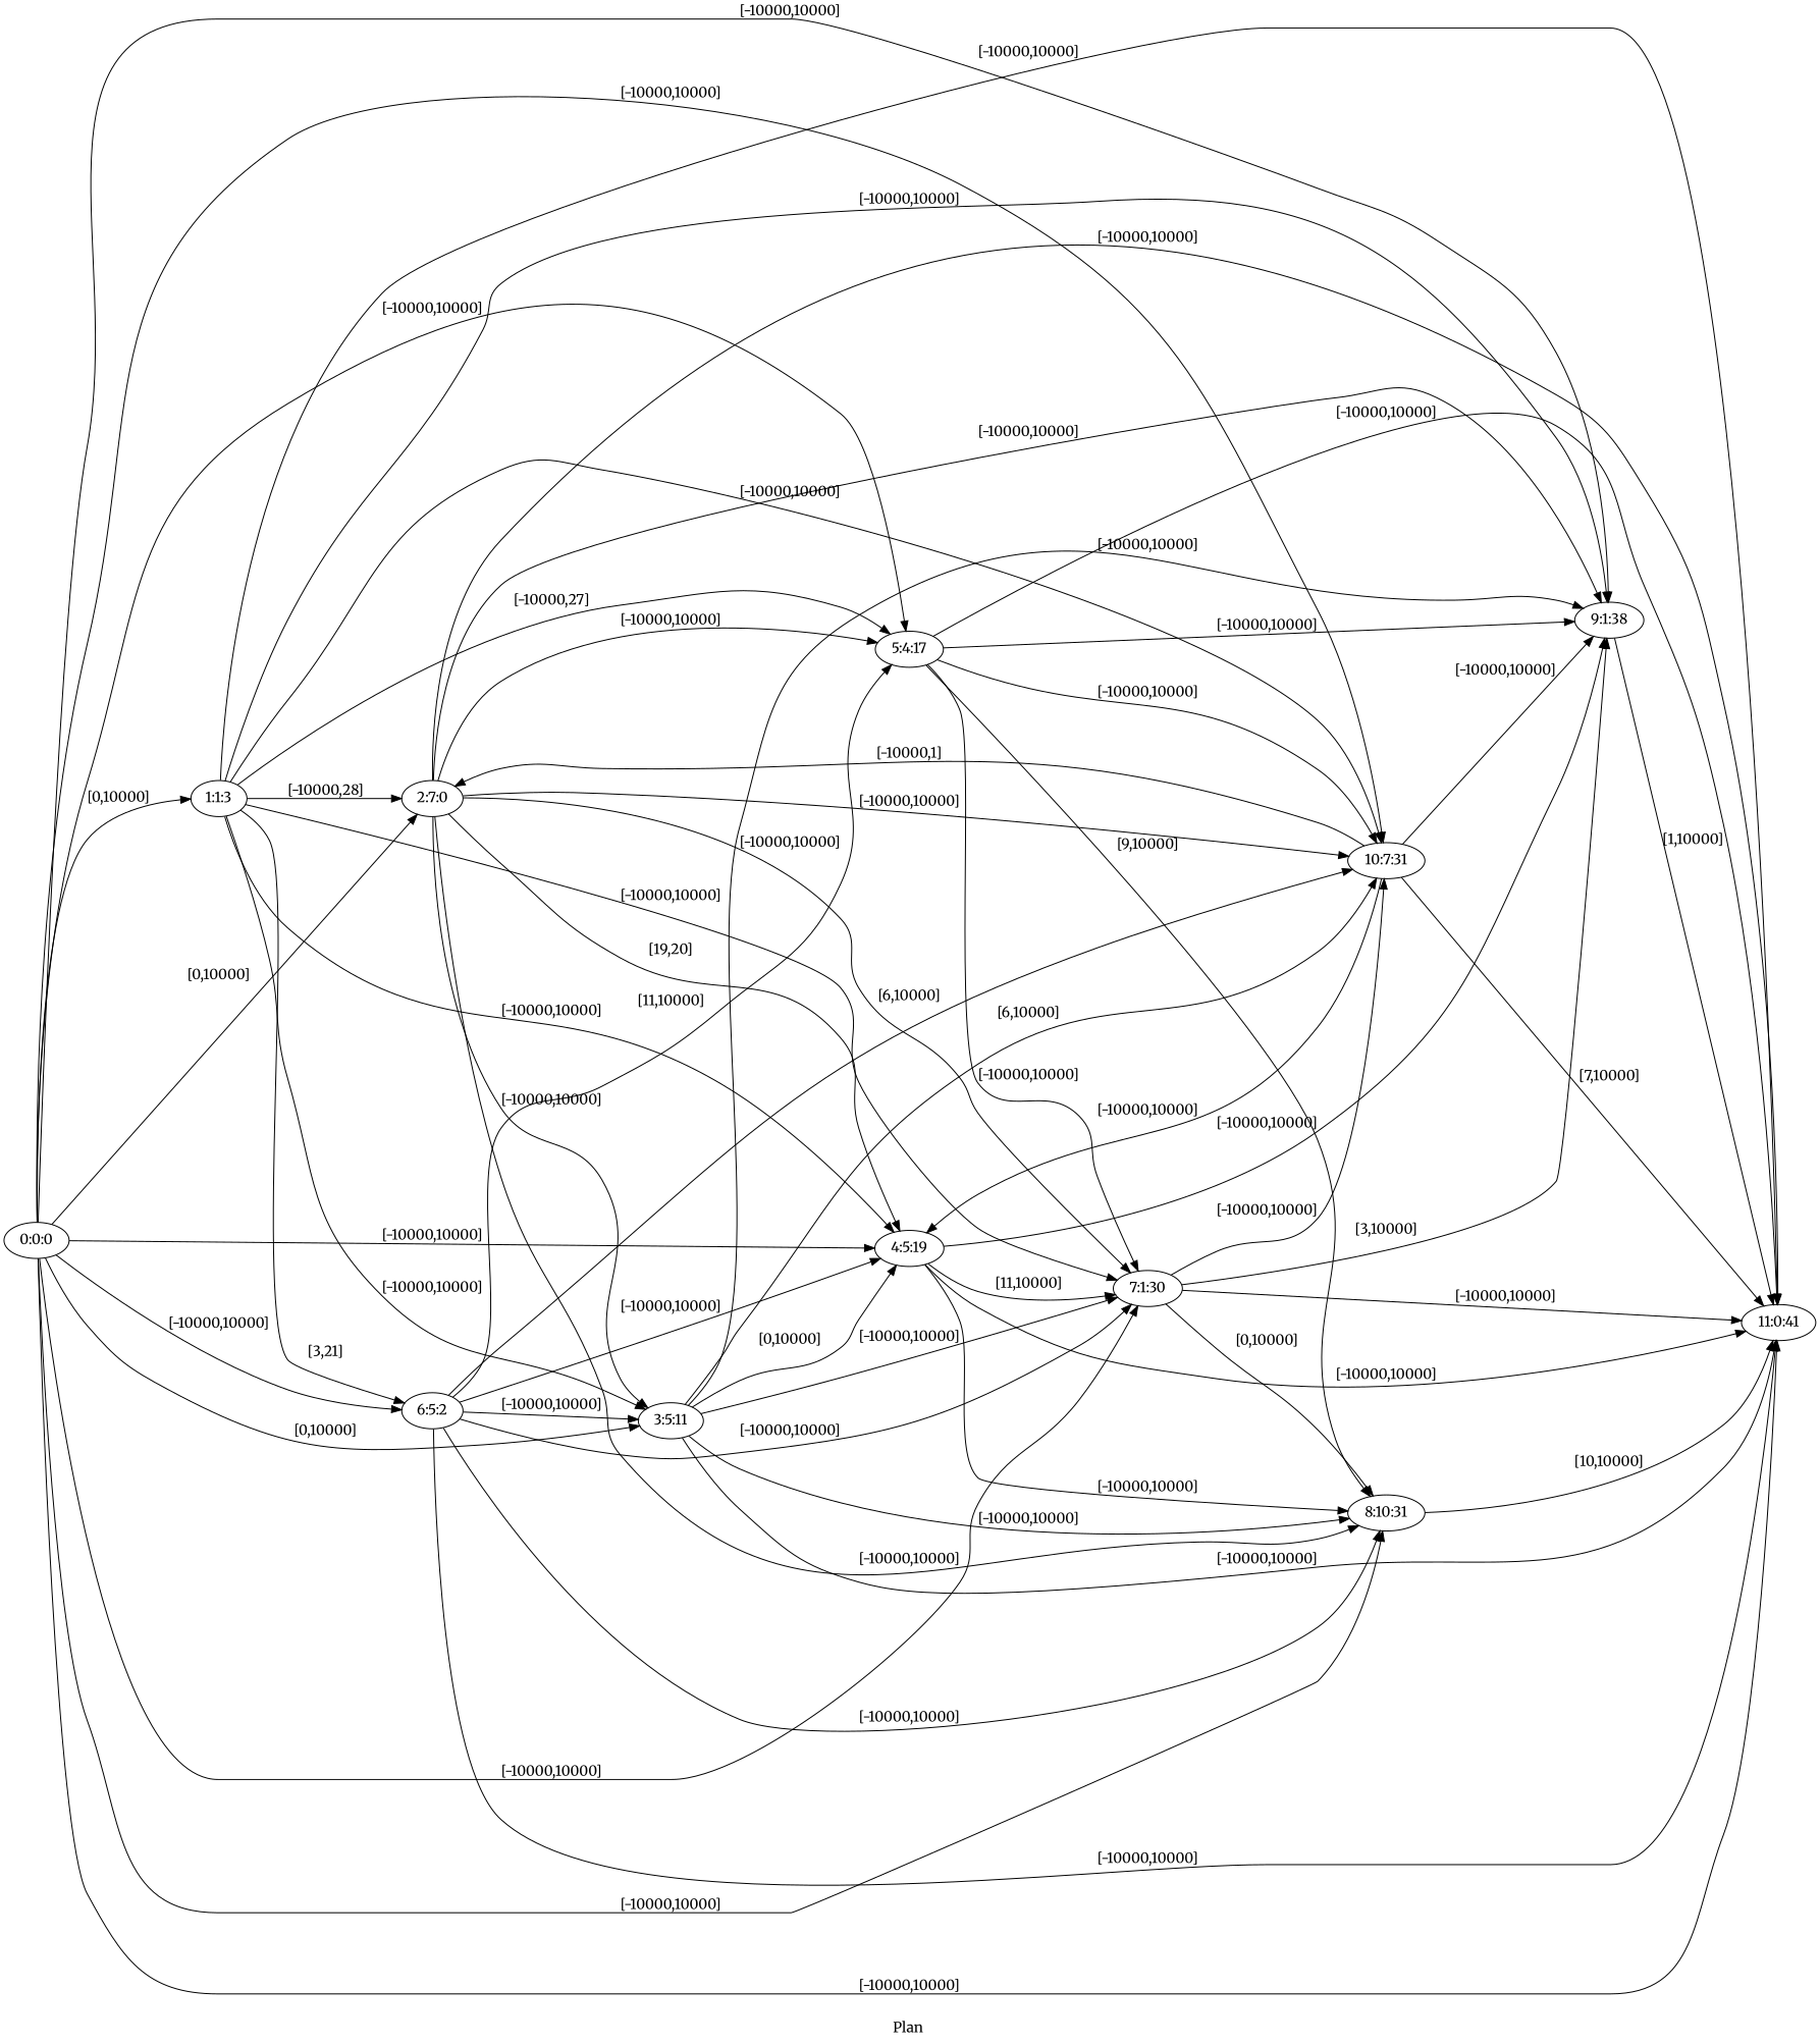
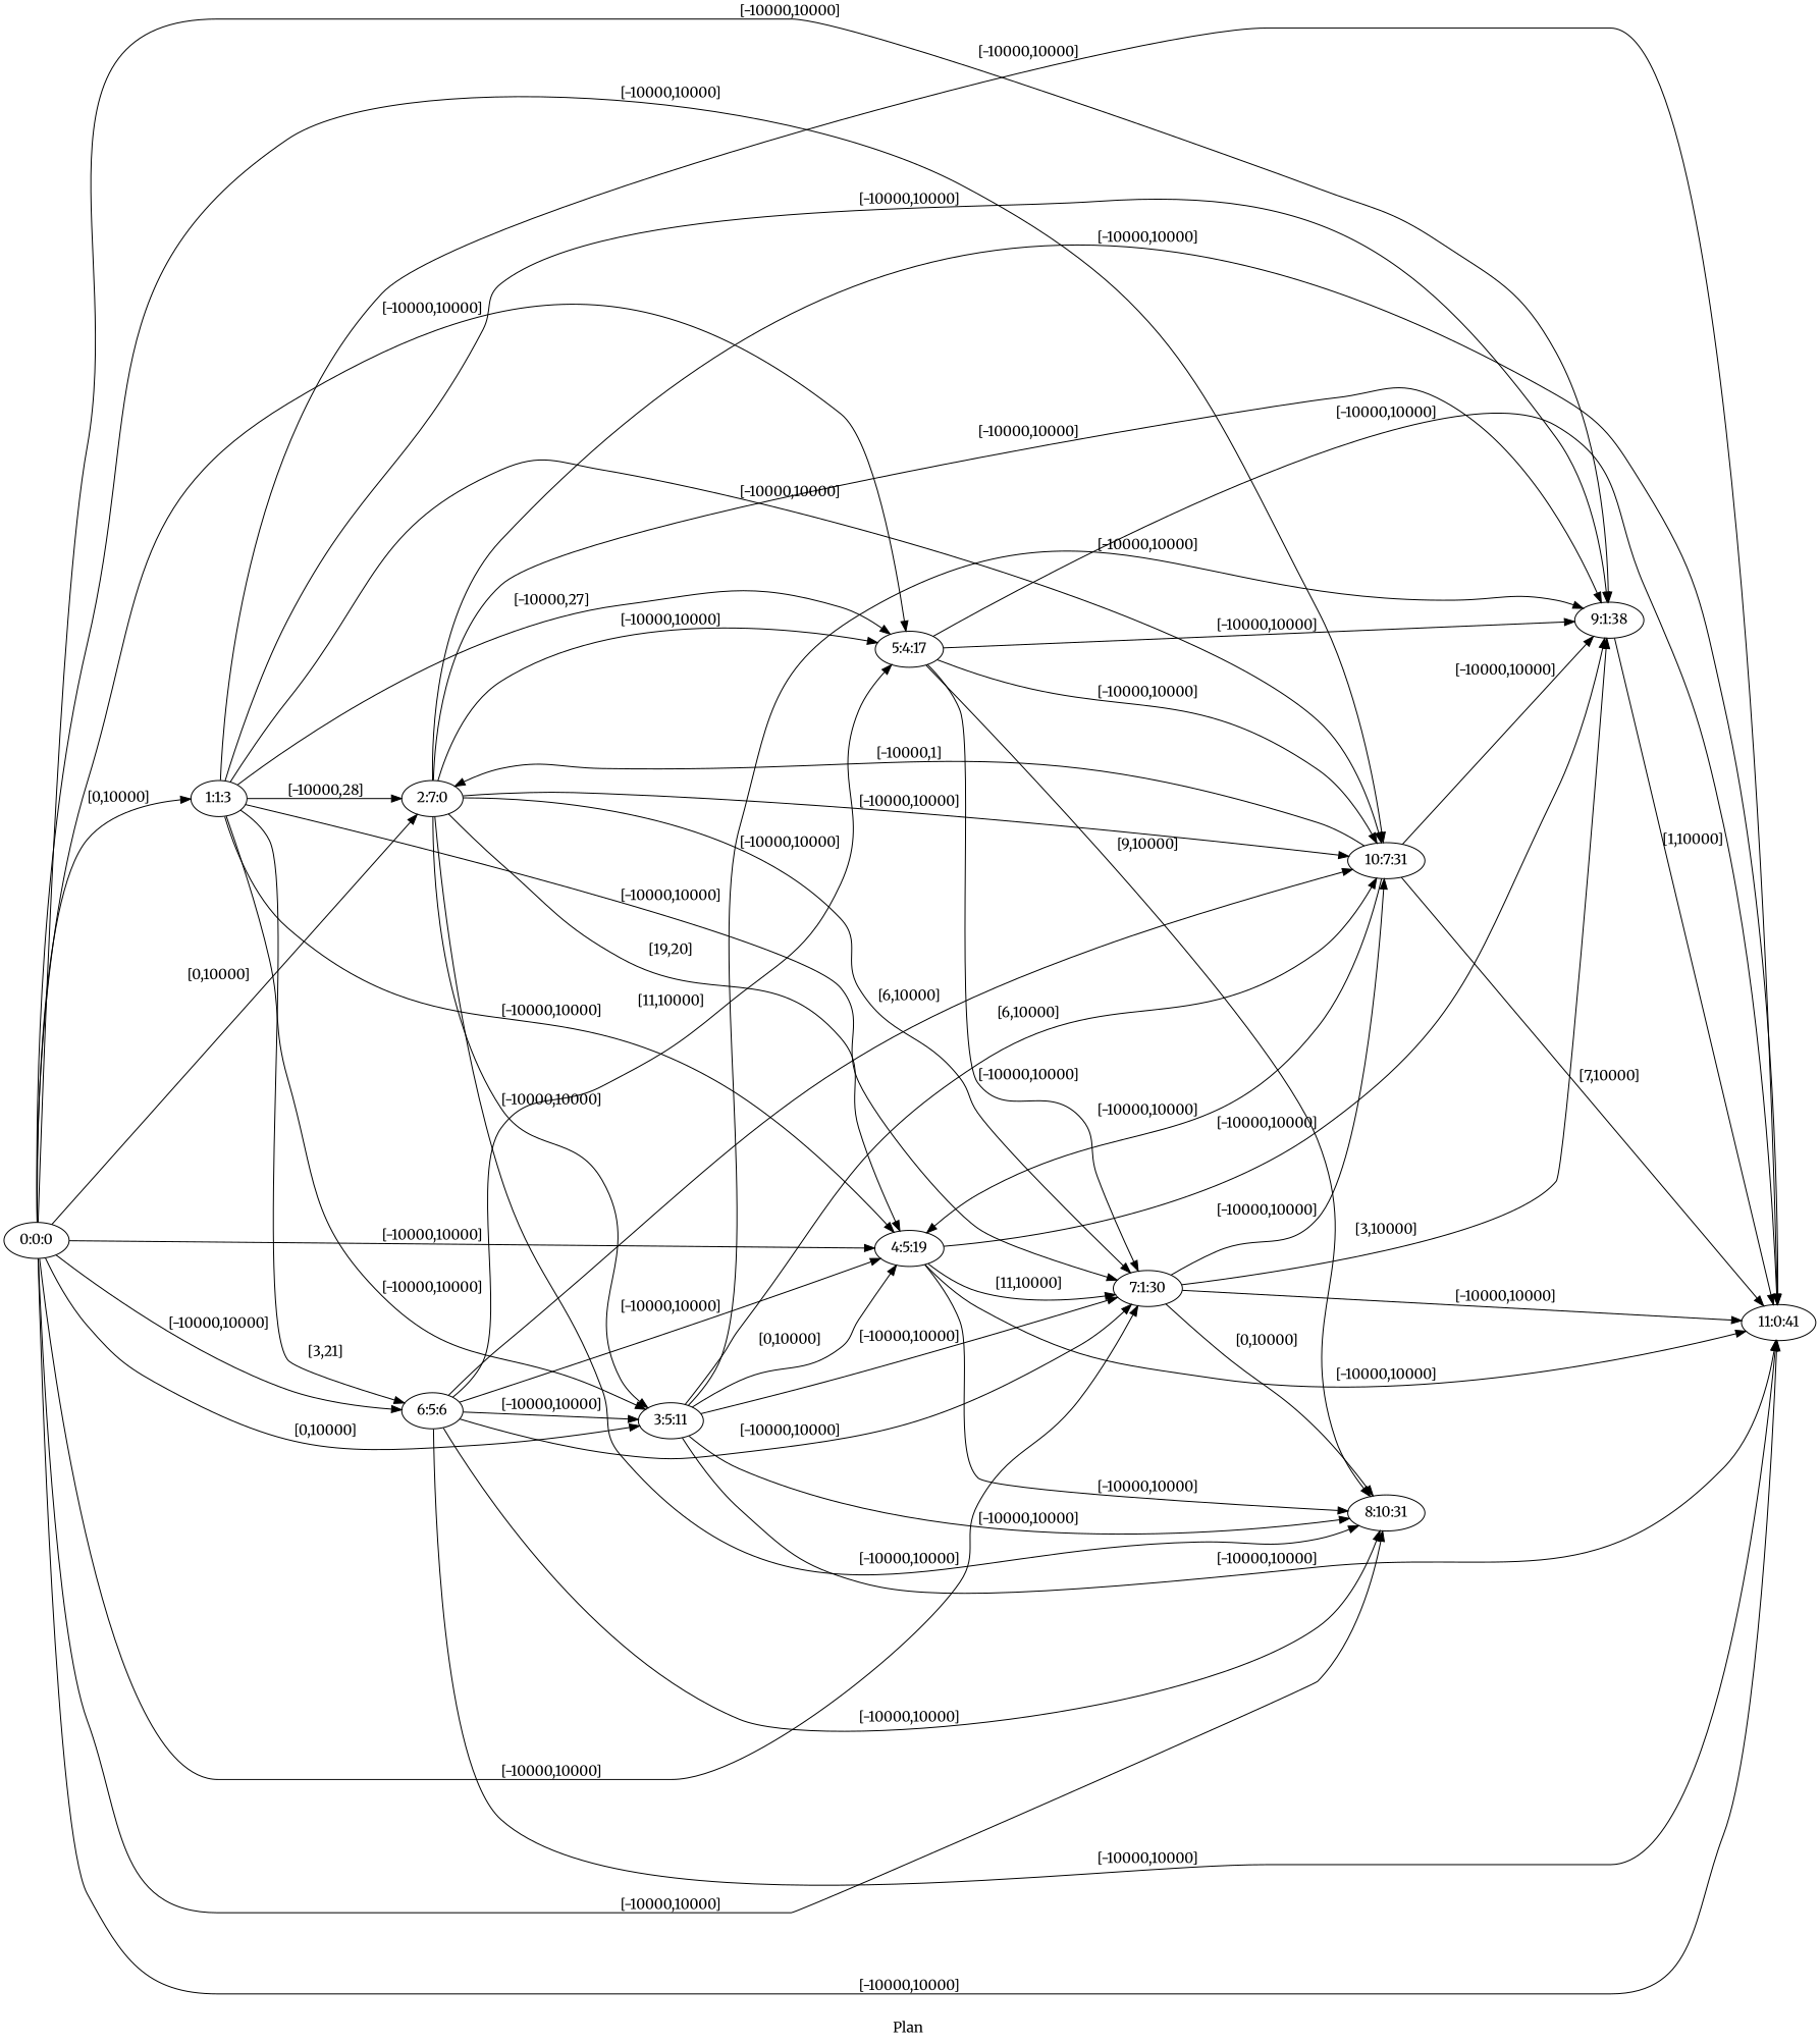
  digraph {
    fldt=0.41923
    fontname=Merriweather
    label="Plan "
    nodesep=.45
    rankdir=LR
    node [fontname=Merriweather]
    edge [fontname=Merriweather]
    "0:0:0"
    "1:1:3"
    "2:7:0"
    n4 [label="3:5:11"]
    "4:5:19"
    "5:4:17"
-   "6:5:6" [label="6:5:2"]
+   "6:5:6"
    "7:1:30"
    "8:10:31"
    "9:1:38"
    "10:7:31"
    "11:0:41"
    "0:0:0" -> "1:1:3" [label="[0,10000]"]
    "0:0:0" -> "2:7:0" [label="[0,10000]"]
    "0:0:0" -> n4 [label="[0,10000]"]
    "0:0:0" -> "4:5:19" [label="[-10000,10000]"]
    "0:0:0" -> "5:4:17" [label="[-10000,10000]"]
    "0:0:0" -> "6:5:6" [label="[-10000,10000]"]
    "0:0:0" -> "7:1:30" [label="[-10000,10000]"]
    "0:0:0" -> "8:10:31" [label="[-10000,10000]"]
    "0:0:0" -> "9:1:38" [label="[-10000,10000]"]
    "0:0:0" -> "10:7:31" [label="[-10000,10000]"]
    "0:0:0" -> "11:0:41" [label="[-10000,10000]"]
    "1:1:3" -> "2:7:0" [label="[-10000,28]"]
    "1:1:3" -> n4 [label="[-10000,10000]"]
    "1:1:3" -> "4:5:19" [label="[-10000,10000]"]
    "1:1:3" -> "5:4:17" [label="[-10000,27]"]
    "1:1:3" -> "6:5:6" [label="[3,21]"]
    "1:1:3" -> "7:1:30" [label="[-10000,10000]"]
    "1:1:3" -> "9:1:38" [label="[-10000,10000]"]
    "1:1:3" -> "10:7:31" [label="[-10000,10000]"]
    "1:1:3" -> "11:0:41" [label="[-10000,10000]"]
    "2:7:0" -> n4 [label="[-10000,10000]"]
    "2:7:0" -> "4:5:19" [label="[19,20]"]
    "2:7:0" -> "5:4:17" [label="[-10000,10000]"]
    "2:7:0" -> "7:1:30" [label="[-10000,10000]"]
    "2:7:0" -> "8:10:31" [label="[-10000,10000]"]
    "2:7:0" -> "9:1:38" [label="[-10000,10000]"]
    "2:7:0" -> "10:7:31" [label="[-10000,10000]"]
    "2:7:0" -> "11:0:41" [label="[-10000,10000]"]
    n4 -> "4:5:19" [label="[0,10000]"]
    n4 -> "7:1:30" [label="[-10000,10000]"]
    n4 -> "8:10:31" [label="[-10000,10000]"]
    n4 -> "9:1:38" [label="[-10000,10000]"]
    n4 -> "10:7:31" [label="[6,10000]"]
    n4 -> "11:0:41" [label="[-10000,10000]"]
    "4:5:19" -> "7:1:30" [label="[11,10000]"]
    "4:5:19" -> "8:10:31" [label="[-10000,10000]"]
    "4:5:19" -> "9:1:38" [label="[-10000,10000]"]
    "4:5:19" -> "11:0:41" [label="[-10000,10000]"]
    "5:4:17" -> "7:1:30" [label="[-10000,10000]"]
    "5:4:17" -> "8:10:31" [label="[9,10000]"]
    "5:4:17" -> "9:1:38" [label="[-10000,10000]"]
    "5:4:17" -> "10:7:31" [label="[-10000,10000]"]
    "5:4:17" -> "11:0:41" [label="[-10000,10000]"]
    "6:5:6" -> n4 [label="[-10000,10000]"]
    "6:5:6" -> "4:5:19" [label="[-10000,10000]"]
    "6:5:6" -> "5:4:17" [label="[11,10000]"]
    "6:5:6" -> "7:1:30" [label="[-10000,10000]"]
    "6:5:6" -> "8:10:31" [label="[-10000,10000]"]
    "6:5:6" -> "10:7:31" [label="[6,10000]"]
    "6:5:6" -> "11:0:41" [label="[-10000,10000]"]
    "7:1:30" -> "8:10:31" [label="[0,10000]"]
    "7:1:30" -> "9:1:38" [label="[3,10000]"]
    "7:1:30" -> "10:7:31" [label="[-10000,10000]"]
    "7:1:30" -> "11:0:41" [label="[-10000,10000]"]
-   "8:10:31" -> "11:0:41" [label="[10,10000]"]
    "9:1:38" -> "11:0:41" [label="[1,10000]"]
    "10:7:31" -> "2:7:0" [label="[-10000,1]"]
    "10:7:31" -> "4:5:19" [label="[-10000,10000]"]
    "10:7:31" -> "9:1:38" [label="[-10000,10000]"]
    "10:7:31" -> "11:0:41" [label="[7,10000]"]
  }
